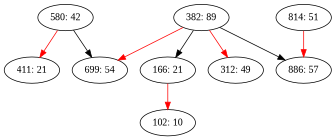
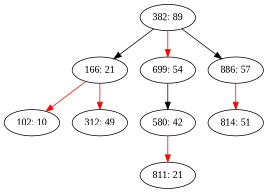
  digraph {
    fontname="Liberation Serif"
    node [fontname="Liberation Serif"]
    edge [fontname="Liberation Serif" color=red]
    "382: 89"
    "166: 21"
    "699: 54"
    "886: 57"
    "102: 10"
    "312: 49"
    "580: 42"
-   "411: 21"
+   "411: 21" [label="811: 21"]
    "814: 51"
    "382: 89" -> "166: 21" [color=""]
    "382: 89" -> "699: 54"
    "382: 89" -> "886: 57" [color=""]
    "166: 21" -> "102: 10"
-   "382: 89" -> "312: 49"
-   "580: 42" -> "699: 54" [color=""]
-   "814: 51" -> "886: 57"
+   "166: 21" -> "312: 49"
+   "699: 54" -> "580: 42" [color=""]
+   "886: 57" -> "814: 51"
    "580: 42" -> "411: 21"
  }
